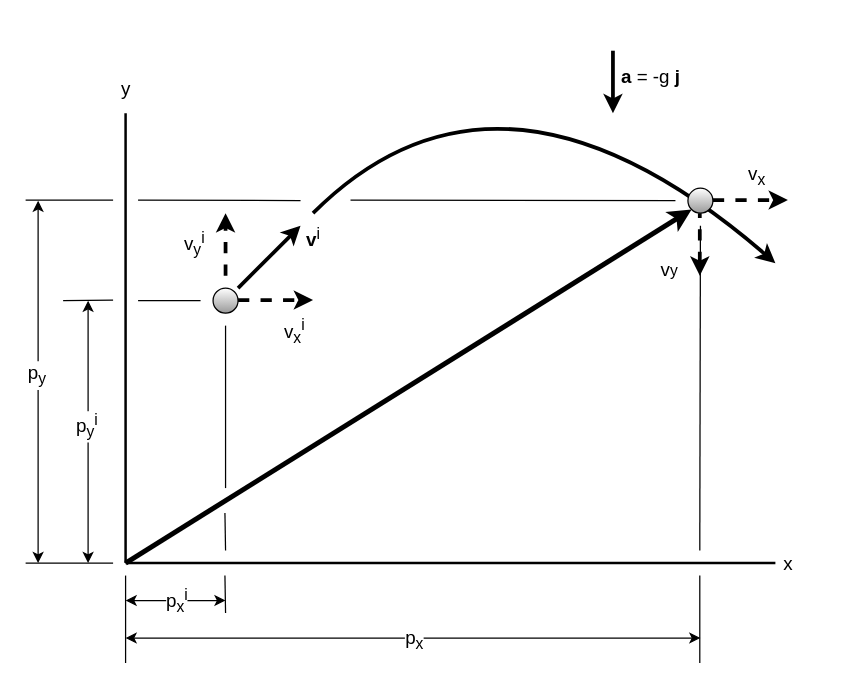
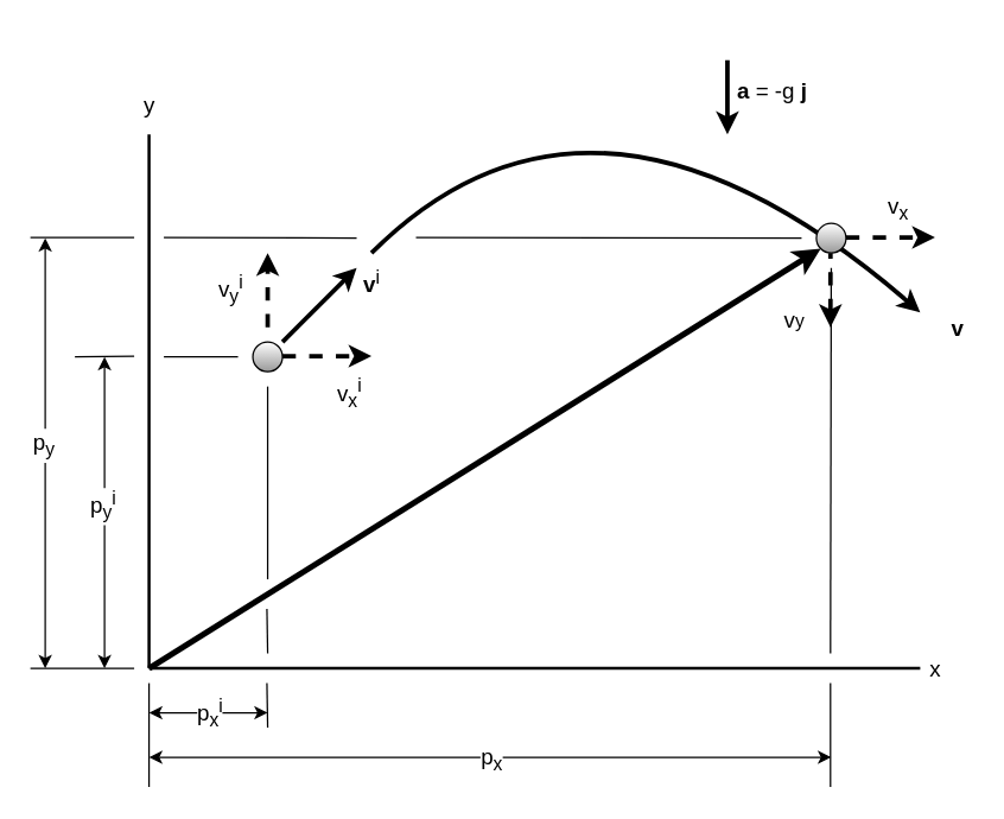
  <mxCell id="0" />
  <mxCell id="1" parent="0" />
  <mxCell id="2" value="" style="endArrow=none;html=1;strokeWidth=2;" parent="1" edge="1"><mxGeometry width="50" height="50" relative="1" as="geometry"><mxPoint x="100" y="450" as="sourcePoint" /><mxPoint x="620" y="450" as="targetPoint" /></mxGeometry></mxCell>
  <mxCell id="3" value="" style="endArrow=none;html=1;strokeWidth=2;" parent="1" edge="1"><mxGeometry width="50" height="50" relative="1" as="geometry"><mxPoint x="100" y="450" as="sourcePoint" /><mxPoint x="100" y="90" as="targetPoint" /><Array as="points"><mxPoint x="100" y="450" /></Array></mxGeometry></mxCell>
  <mxCell id="4" value="" style="ellipse;whiteSpace=wrap;html=1;aspect=fixed;fillColor=#999999;gradientColor=#ffffff;gradientDirection=north;" parent="1" vertex="1"><mxGeometry x="170" y="230" width="20" height="20" as="geometry" /></mxCell>
  <mxCell id="5" value="" style="endArrow=classic;html=1;strokeWidth=4;entryX=0;entryY=1;entryDx=0;entryDy=0;" parent="1" target="7" edge="1"><mxGeometry width="50" height="50" relative="1" as="geometry"><mxPoint x="100" y="450" as="sourcePoint" /><mxPoint x="370" y="230" as="targetPoint" /></mxGeometry></mxCell>
  <mxCell id="6" value="" style="curved=1;endArrow=classic;html=1;strokeWidth=3;" parent="1" edge="1"><mxGeometry width="50" height="50" relative="1" as="geometry"><mxPoint x="250" y="170" as="sourcePoint" /><mxPoint x="620" y="210" as="targetPoint" /><Array as="points"><mxPoint x="400" y="20" /></Array></mxGeometry></mxCell>
  <mxCell id="7" value="" style="ellipse;whiteSpace=wrap;html=1;aspect=fixed;fillColor=#999999;gradientColor=#ffffff;gradientDirection=north;" parent="1" vertex="1"><mxGeometry x="550" y="150" width="20" height="20" as="geometry" /></mxCell>
  <mxCell id="8" value="" style="endArrow=none;html=1;strokeWidth=1;" parent="1" edge="1"><mxGeometry width="50" height="50" relative="1" as="geometry"><mxPoint x="90" y="450" as="sourcePoint" /><mxPoint x="20" y="450" as="targetPoint" /></mxGeometry></mxCell>
  <mxCell id="9" value="" style="endArrow=none;html=1;strokeWidth=1;" parent="1" edge="1"><mxGeometry width="50" height="50" relative="1" as="geometry"><mxPoint x="90" y="159.5" as="sourcePoint" /><mxPoint x="20" y="159.5" as="targetPoint" /></mxGeometry></mxCell>
  <mxCell id="10" value="" style="endArrow=none;html=1;strokeWidth=1;" parent="1" edge="1"><mxGeometry width="50" height="50" relative="1" as="geometry"><mxPoint x="90" y="239.5" as="sourcePoint" /><mxPoint x="50" y="240" as="targetPoint" /></mxGeometry></mxCell>
  <mxCell id="11" value="" style="endArrow=none;html=1;strokeWidth=1;" parent="1" edge="1"><mxGeometry width="50" height="50" relative="1" as="geometry"><mxPoint x="240" y="160" as="sourcePoint" /><mxPoint x="110" y="159.5" as="targetPoint" /></mxGeometry></mxCell>
  <mxCell id="12" value="" style="endArrow=none;html=1;strokeWidth=1;" parent="1" edge="1"><mxGeometry width="50" height="50" relative="1" as="geometry"><mxPoint x="540" y="160" as="sourcePoint" /><mxPoint x="280" y="159.5" as="targetPoint" /></mxGeometry></mxCell>
  <mxCell id="13" value="" style="endArrow=none;html=1;strokeWidth=1;" parent="1" edge="1"><mxGeometry width="50" height="50" relative="1" as="geometry"><mxPoint x="160" y="240" as="sourcePoint" /><mxPoint x="110" y="240" as="targetPoint" /></mxGeometry></mxCell>
  <mxCell id="14" value="" style="endArrow=none;html=1;strokeWidth=1;" parent="1" edge="1"><mxGeometry width="50" height="50" relative="1" as="geometry"><mxPoint x="100" y="530" as="sourcePoint" /><mxPoint x="100" y="460" as="targetPoint" /></mxGeometry></mxCell>
  <mxCell id="15" value="" style="endArrow=none;html=1;strokeWidth=1;" parent="1" edge="1"><mxGeometry width="50" height="50" relative="1" as="geometry"><mxPoint x="559.5" y="530" as="sourcePoint" /><mxPoint x="559.5" y="460" as="targetPoint" /></mxGeometry></mxCell>
  <mxCell id="16" value="" style="endArrow=none;html=1;strokeWidth=1;" parent="1" edge="1"><mxGeometry width="50" height="50" relative="1" as="geometry"><mxPoint x="559.5" y="440" as="sourcePoint" /><mxPoint x="560" y="180" as="targetPoint" /></mxGeometry></mxCell>
  <mxCell id="17" value="" style="endArrow=none;html=1;strokeWidth=1;" parent="1" edge="1"><mxGeometry width="50" height="50" relative="1" as="geometry"><mxPoint x="180" y="490" as="sourcePoint" /><mxPoint x="179.5" y="460" as="targetPoint" /></mxGeometry></mxCell>
  <mxCell id="18" value="" style="endArrow=none;html=1;strokeWidth=1;" parent="1" edge="1"><mxGeometry width="50" height="50" relative="1" as="geometry"><mxPoint x="180" y="440" as="sourcePoint" /><mxPoint x="179.5" y="410" as="targetPoint" /></mxGeometry></mxCell>
  <mxCell id="19" value="" style="endArrow=none;html=1;strokeWidth=1;" parent="1" edge="1"><mxGeometry width="50" height="50" relative="1" as="geometry"><mxPoint x="180" y="390" as="sourcePoint" /><mxPoint x="180" y="260" as="targetPoint" /></mxGeometry></mxCell>
  <mxCell id="20" value="" style="endArrow=classic;startArrow=classic;html=1;strokeWidth=1;" parent="1" edge="1"><mxGeometry width="50" height="50" relative="1" as="geometry"><mxPoint x="70" y="450" as="sourcePoint" /><mxPoint x="70" y="240" as="targetPoint" /></mxGeometry></mxCell>
  <mxCell id="21" value="p&lt;sub&gt;y&lt;/sub&gt;&lt;sup&gt;i&lt;/sup&gt;" style="edgeLabel;html=1;align=center;verticalAlign=middle;resizable=0;points=[];fontSize=15;" parent="20" vertex="1" connectable="0"><mxGeometry x="0.048" y="2" relative="1" as="geometry"><mxPoint as="offset" /></mxGeometry></mxCell>
  <mxCell id="22" value="0" style="endArrow=classic;startArrow=classic;html=1;strokeWidth=1;" parent="1" edge="1"><mxGeometry width="50" height="50" relative="1" as="geometry"><mxPoint x="30" y="450" as="sourcePoint" /><mxPoint x="30" y="160" as="targetPoint" /></mxGeometry></mxCell>
  <mxCell id="23" value="p&lt;sub&gt;y&lt;/sub&gt;" style="edgeLabel;html=1;align=center;verticalAlign=middle;resizable=0;points=[];fontSize=15;" parent="22" vertex="1" connectable="0"><mxGeometry x="0.048" y="2" relative="1" as="geometry"><mxPoint as="offset" /></mxGeometry></mxCell>
  <mxCell id="24" value="y" style="text;html=1;align=center;verticalAlign=middle;resizable=0;points=[];autosize=1;fontSize=15;" parent="1" vertex="1"><mxGeometry x="90" y="60" width="20" height="20" as="geometry" /></mxCell>
  <mxCell id="25" value="" style="endArrow=classic;startArrow=classic;html=1;strokeWidth=1;fontSize=15;" parent="1" edge="1"><mxGeometry width="50" height="50" relative="1" as="geometry"><mxPoint x="100" y="480" as="sourcePoint" /><mxPoint x="180" y="480" as="targetPoint" /></mxGeometry></mxCell>
  <mxCell id="26" value="p&lt;sub&gt;x&lt;/sub&gt;&lt;sup&gt;i&lt;/sup&gt;" style="edgeLabel;html=1;align=center;verticalAlign=middle;resizable=0;points=[];fontSize=15;" parent="25" vertex="1" connectable="0"><mxGeometry x="-0.25" relative="1" as="geometry"><mxPoint x="10" as="offset" /></mxGeometry></mxCell>
  <mxCell id="27" value="" style="endArrow=classic;startArrow=classic;html=1;strokeWidth=1;fontSize=15;" parent="1" edge="1"><mxGeometry width="50" height="50" relative="1" as="geometry"><mxPoint x="100" y="510" as="sourcePoint" /><mxPoint x="560" y="510" as="targetPoint" /></mxGeometry></mxCell>
  <mxCell id="28" value="p&lt;sub&gt;x&lt;/sub&gt;&lt;span style=&quot;font-size: 12.5px&quot;&gt;&lt;br&gt;&lt;/span&gt;" style="edgeLabel;html=1;align=center;verticalAlign=middle;resizable=0;points=[];fontSize=15;" parent="27" vertex="1" connectable="0"><mxGeometry x="-0.25" relative="1" as="geometry"><mxPoint x="57" as="offset" /></mxGeometry></mxCell>
  <mxCell id="29" value="x" style="text;html=1;align=center;verticalAlign=middle;resizable=0;points=[];autosize=1;fontSize=15;" parent="1" vertex="1"><mxGeometry x="620" y="440" width="20" height="20" as="geometry" /></mxCell>
  <mxCell id="30" value="" style="endArrow=classic;html=1;strokeWidth=3;fontSize=15;dashed=1;" parent="1" edge="1"><mxGeometry width="50" height="50" relative="1" as="geometry"><mxPoint x="180" y="220" as="sourcePoint" /><mxPoint x="180" y="170" as="targetPoint" /></mxGeometry></mxCell>
  <mxCell id="31" value="" style="endArrow=classic;html=1;strokeWidth=3;fontSize=15;dashed=1;" parent="1" edge="1"><mxGeometry width="50" height="50" relative="1" as="geometry"><mxPoint x="190" y="239.5" as="sourcePoint" /><mxPoint x="250" y="239.5" as="targetPoint" /></mxGeometry></mxCell>
  <mxCell id="32" value="" style="endArrow=classic;html=1;strokeWidth=3;fontSize=15;" parent="1" edge="1"><mxGeometry width="50" height="50" relative="1" as="geometry"><mxPoint x="190" y="230" as="sourcePoint" /><mxPoint x="240" y="180" as="targetPoint" /></mxGeometry></mxCell>
  <mxCell id="33" value="" style="endArrow=classic;html=1;strokeWidth=3;fontSize=15;dashed=1;" parent="1" edge="1"><mxGeometry width="50" height="50" relative="1" as="geometry"><mxPoint x="570" y="159.5" as="sourcePoint" /><mxPoint x="630" y="159.5" as="targetPoint" /></mxGeometry></mxCell>
  <mxCell id="34" value="" style="endArrow=none;html=1;strokeWidth=3;fontSize=15;dashed=1;endFill=0;startArrow=classic;startFill=1;" parent="1" edge="1"><mxGeometry width="50" height="50" relative="1" as="geometry"><mxPoint x="559.5" y="220" as="sourcePoint" /><mxPoint x="559.5" y="170" as="targetPoint" /></mxGeometry></mxCell>
  <mxCell id="35" value="v&lt;sub&gt;x&lt;/sub&gt;&lt;sup&gt;i&lt;/sup&gt;" style="text;html=1;align=center;verticalAlign=middle;resizable=0;points=[];autosize=1;fontSize=15;" parent="1" vertex="1"><mxGeometry x="220" y="250" width="30" height="30" as="geometry" /></mxCell>
  <mxCell id="36" value="v&lt;sub&gt;y&lt;/sub&gt;&lt;sup&gt;i&lt;/sup&gt;" style="text;html=1;align=center;verticalAlign=middle;resizable=0;points=[];autosize=1;fontSize=15;" parent="1" vertex="1"><mxGeometry x="140" y="180" width="30" height="30" as="geometry" /></mxCell>
  <mxCell id="37" value="v&lt;sub&gt;x&lt;/sub&gt;" style="text;html=1;align=center;verticalAlign=middle;resizable=0;points=[];autosize=1;fontSize=15;" parent="1" vertex="1"><mxGeometry x="590" y="125" width="30" height="30" as="geometry" /></mxCell>
  <mxCell id="38" value="v&lt;span style=&quot;font-size: 12.5px&quot;&gt;y&lt;/span&gt;" style="text;html=1;align=center;verticalAlign=middle;resizable=0;points=[];autosize=1;fontSize=15;" parent="1" vertex="1"><mxGeometry x="520" y="205" width="30" height="20" as="geometry" /></mxCell>
  <mxCell id="39" value="&lt;b&gt;v&lt;/b&gt;&lt;sup&gt;i&lt;/sup&gt;" style="text;html=1;align=center;verticalAlign=middle;resizable=0;points=[];autosize=1;fontSize=15;" parent="1" vertex="1"><mxGeometry x="235" y="175" width="30" height="30" as="geometry" /></mxCell>
+ <mxCell id="40" value="&lt;b&gt;v&lt;/b&gt;" style="text;html=1;align=center;verticalAlign=middle;resizable=0;points=[];autosize=1;fontSize=15;" parent="1" vertex="1"><mxGeometry x="635" y="210" width="20" height="20" as="geometry" /></mxCell>
  <mxCell id="41" value="" style="endArrow=classic;html=1;strokeWidth=3;fontSize=15;" parent="1" edge="1"><mxGeometry width="50" height="50" relative="1" as="geometry"><mxPoint x="490" y="40" as="sourcePoint" /><mxPoint x="490" y="90" as="targetPoint" /></mxGeometry></mxCell>
  <mxCell id="42" value="&lt;b&gt;a &lt;/b&gt;= -g &lt;b&gt;j&lt;/b&gt;" style="text;html=1;align=center;verticalAlign=middle;resizable=0;points=[];autosize=1;fontSize=15;" parent="1" vertex="1"><mxGeometry x="490" y="50" width="60" height="20" as="geometry" /></mxCell>
